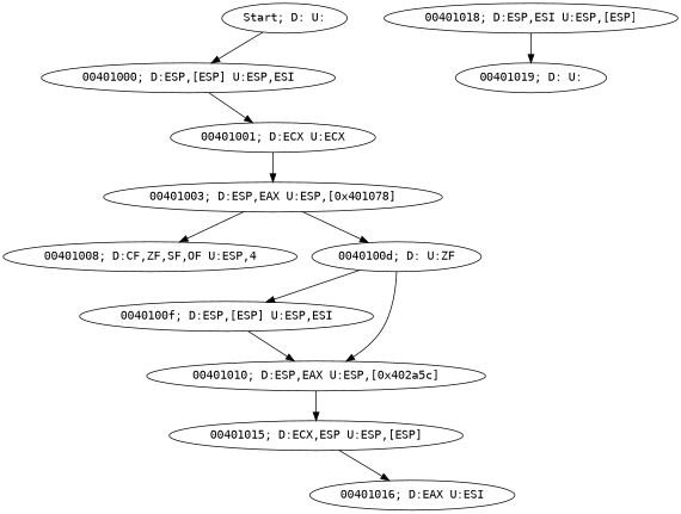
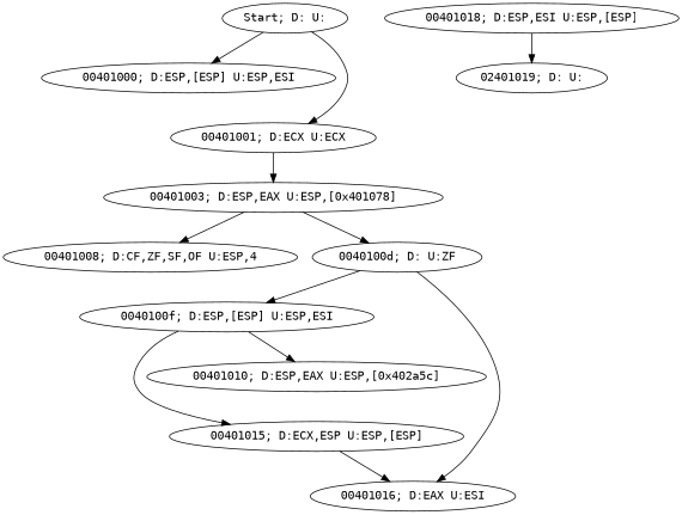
  digraph {
    fontname="DejaVu Sans Mono"
    node [fontname="DejaVu Sans Mono"]
    edge [fontname="DejaVu Sans Mono"]
    n1 [label="Start; D: U:"]
    n2 [label="00401000; D:ESP,[ESP] U:ESP,ESI"]
    n3 [label="00401001; D:ECX U:ECX"]
    n4 [label="00401003; D:ESP,EAX U:ESP,[0x401078]"]
    n5 [label="00401008; D:CF,ZF,SF,OF U:ESP,4"]
    n6 [label="0040100d; D: U:ZF"]
    n7 [label="0040100f; D:ESP,[ESP] U:ESP,ESI"]
    n8 [label="00401016; D:EAX U:ESI"]
    n9 [label="00401010; D:ESP,EAX U:ESP,[0x402a5c]"]
    n10 [label="00401015; D:ECX,ESP U:ESP,[ESP]"]
    n11 [label="00401018; D:ESP,ESI U:ESP,[ESP]"]
-   n12 [label="00401019; D: U:"]
+   n12 [label="02401019; D: U:"]
    n1 -> n2
-   n2 -> n3
+   n1 -> n3
    n3 -> n4
    n4 -> n5
    n4 -> n6
    n6 -> n7
-   n6 -> n9
+   n6 -> n8
    n7 -> n9
-   n9 -> n10
+   n7 -> n10
    n10 -> n8
    n11 -> n12
  }
